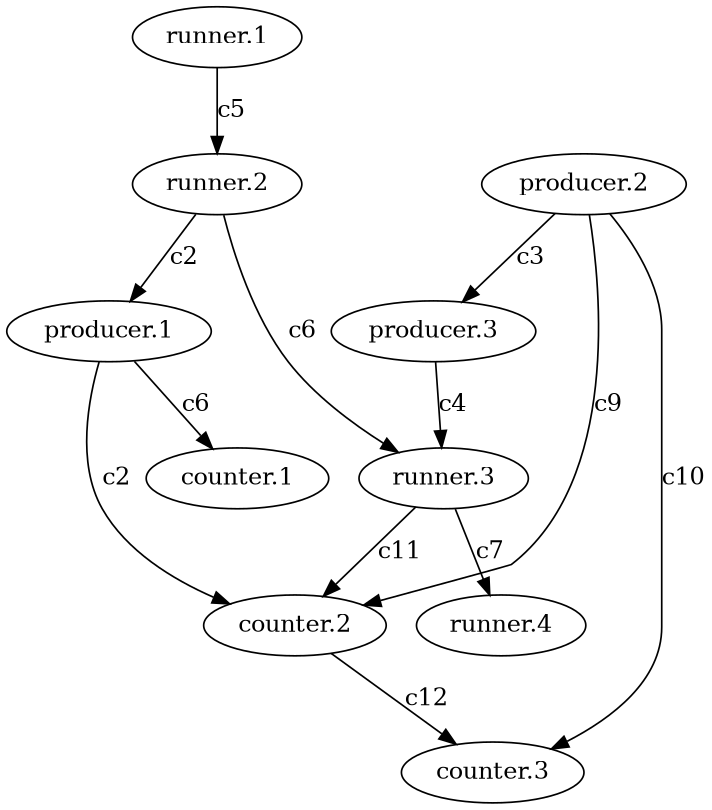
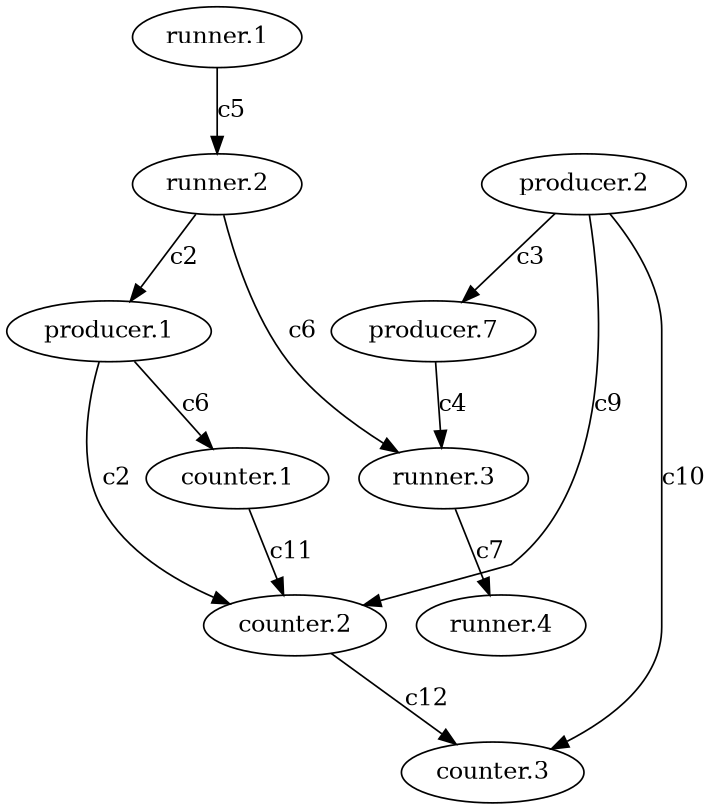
  digraph {
    n1 [label="runner.2"]
    n2 [label="producer.1"]
    n3 [label="runner.3"]
    n4 [label="counter.1"]
    n5 [label="counter.2"]
    n6 [label="runner.4"]
    n7 [label="producer.2"]
    n8 [label="counter.3"]
-   n9 [label="producer.3"]
+   n9 [label="producer.7"]
    n10 [label="runner.1"]
    n1 -> n2 [label=c2]
    n1 -> n3 [label=c6]
    n2 -> n4 [label=c6]
    n2 -> n5 [label=c2]
    n3 -> n6 [label=c7]
-   n3 -> n5 [label=c11]
+   n4 -> n5 [label=c11]
    n5 -> n8 [label=c12]
    n7 -> n5 [label=c9]
    n7 -> n8 [label=c10]
    n7 -> n9 [label=c3]
    n9 -> n3 [label=c4]
    n10 -> n1 [label=c5]
  }
